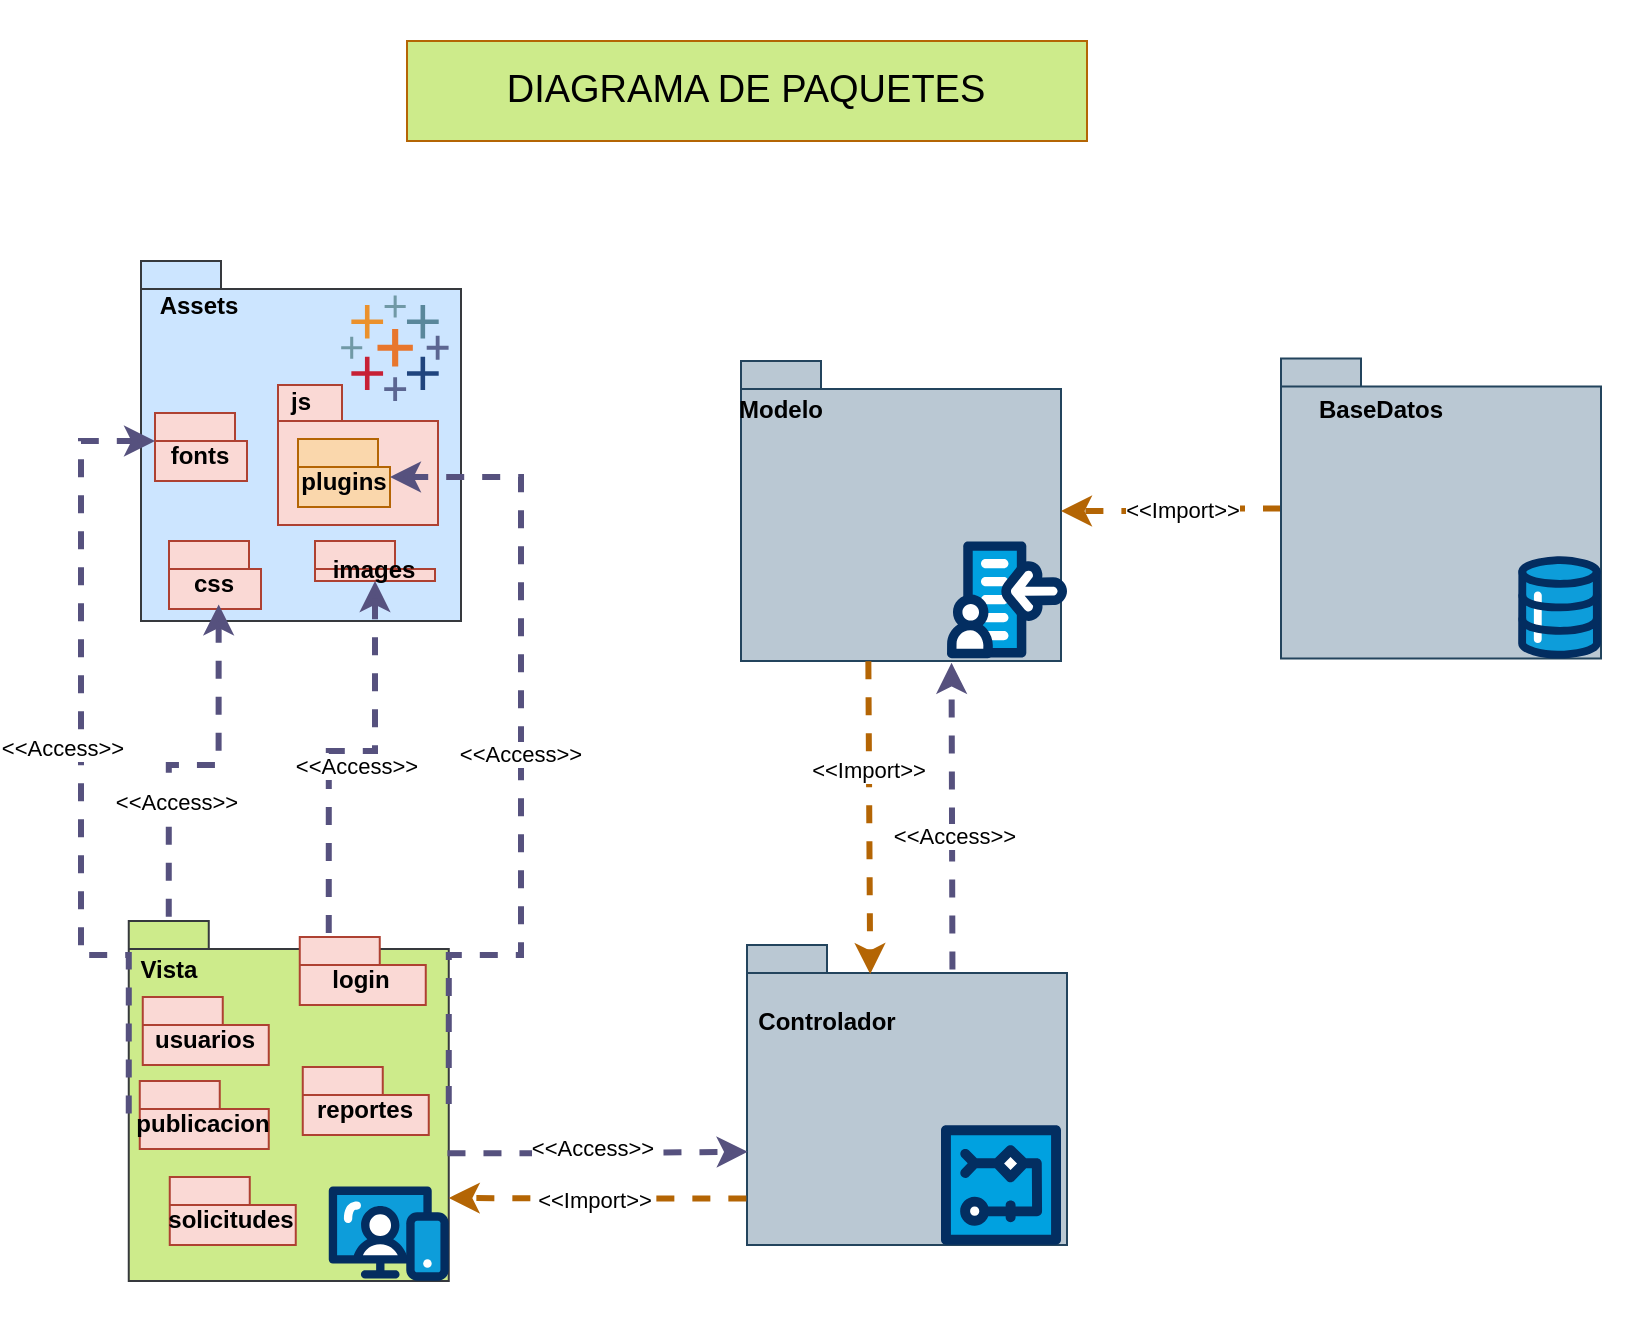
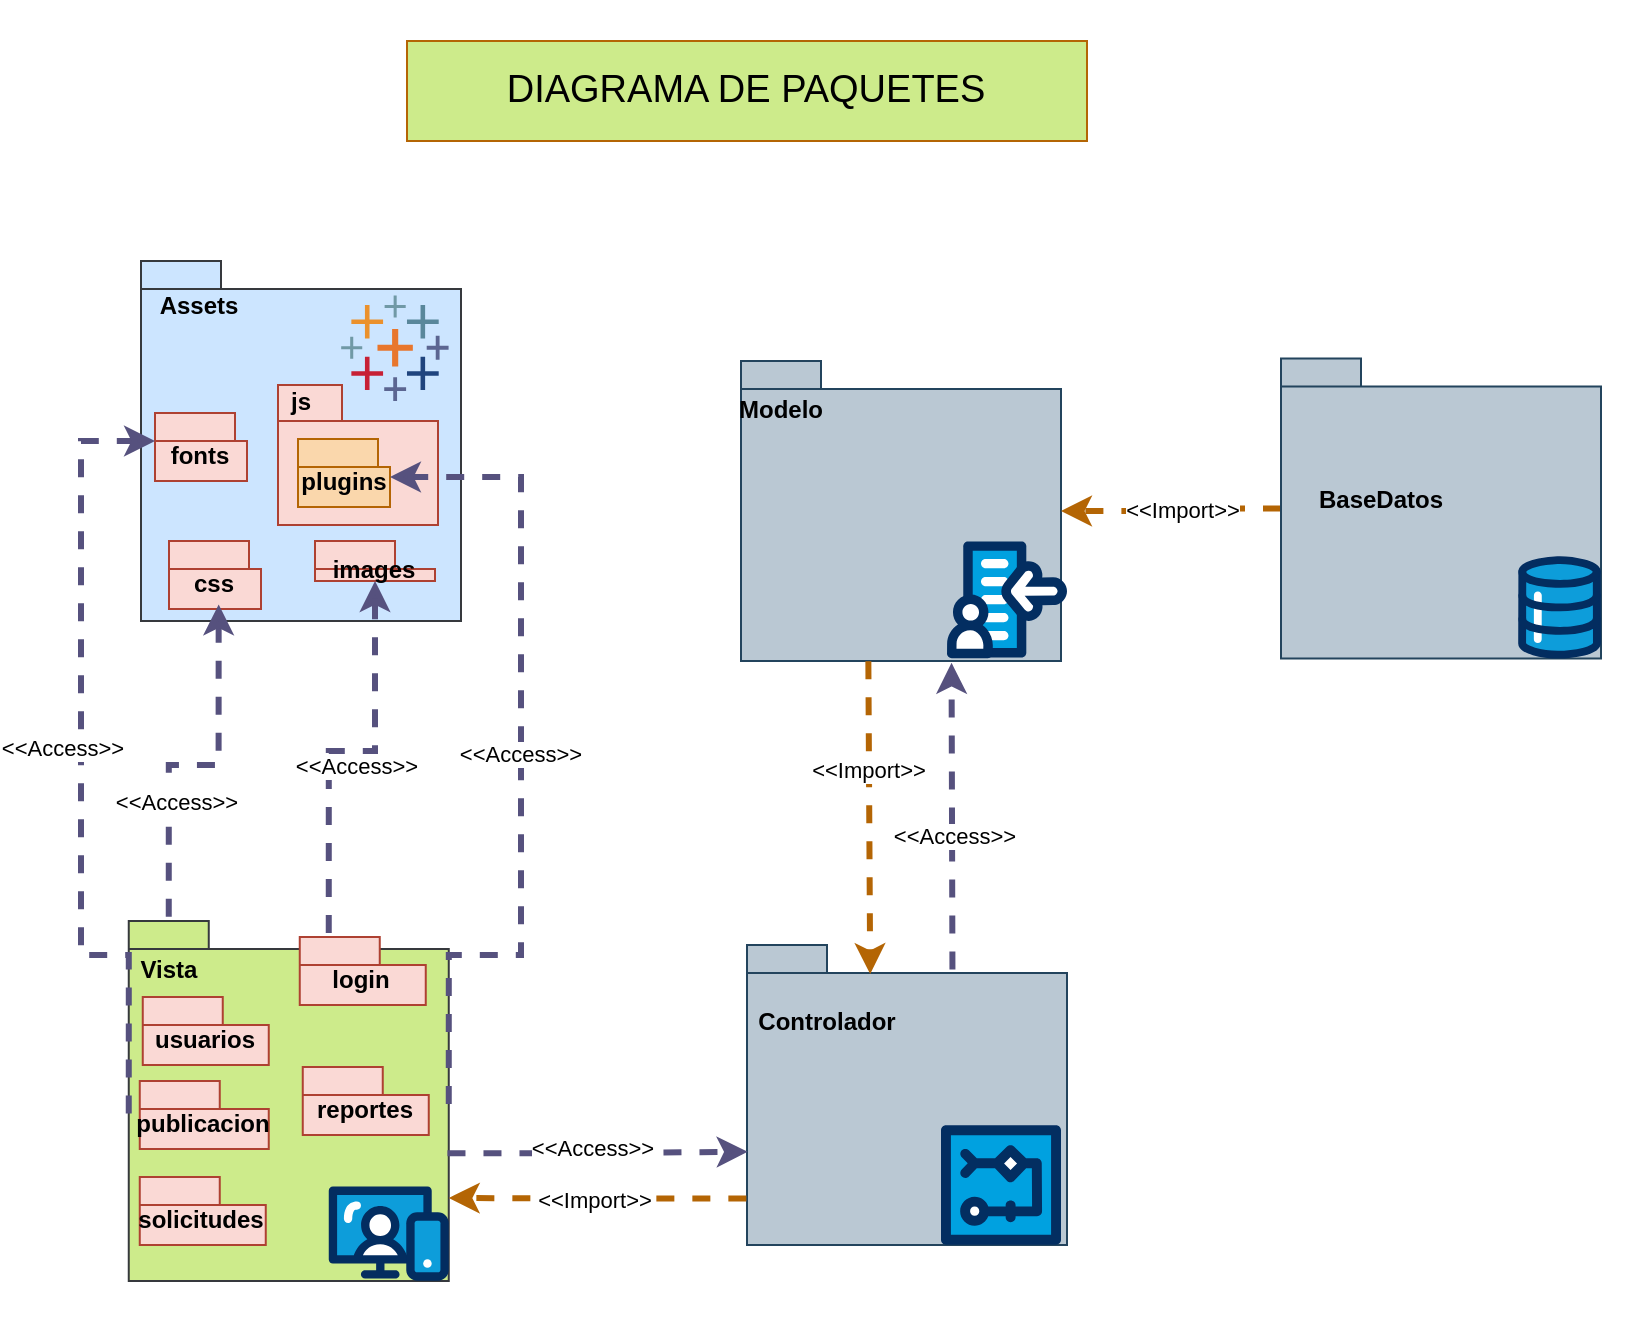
  <mxCell id="0" />
  <mxCell id="1" parent="0" />
  <mxCell id="2" value="" style="shape=folder;fontStyle=1;spacingTop=10;tabWidth=40;tabHeight=14;tabPosition=left;html=1;whiteSpace=wrap;fillColor=#cce5ff;strokeColor=#36393d;" vertex="1" parent="1"><mxGeometry x="50" y="130" width="160" height="180" as="geometry" /></mxCell>
  <mxCell id="3" value="&lt;font&gt;Assets&lt;/font&gt;" style="text;align=center;fontStyle=1;verticalAlign=middle;spacingLeft=3;spacingRight=3;strokeColor=none;rotatable=0;points=[[0,0.5],[1,0.5]];portConstraint=eastwest;html=1;fontColor=#000000;" vertex="1" parent="1"><mxGeometry x="38.5" y="140" width="80" height="26" as="geometry" /></mxCell>
  <mxCell id="4" value="&lt;div&gt;&lt;font&gt;fonts&lt;/font&gt;&lt;/div&gt;" style="shape=folder;fontStyle=1;spacingTop=10;tabWidth=40;tabHeight=14;tabPosition=left;html=1;whiteSpace=wrap;fillColor=#fad9d5;strokeColor=#ae4132;fontColor=#000000;" vertex="1" parent="1"><mxGeometry x="57" y="206" width="46" height="34" as="geometry" /></mxCell>
  <mxCell id="5" value="" style="shape=folder;fontStyle=1;spacingTop=10;tabWidth=32;tabHeight=18;tabPosition=left;html=1;whiteSpace=wrap;fillColor=#fad9d5;strokeColor=#ae4132;" vertex="1" parent="1"><mxGeometry x="118.5" y="192" width="80" height="70" as="geometry" /></mxCell>
  <mxCell id="6" value="&lt;div&gt;&lt;font color=&quot;#000000&quot;&gt;css&lt;/font&gt;&lt;/div&gt;" style="shape=folder;fontStyle=1;spacingTop=10;tabWidth=40;tabHeight=14;tabPosition=left;html=1;whiteSpace=wrap;fillColor=#fad9d5;strokeColor=#ae4132;" vertex="1" parent="1"><mxGeometry x="64" y="270" width="46" height="34" as="geometry" /></mxCell>
  <mxCell id="7" value="&lt;div&gt;&lt;font color=&quot;#000000&quot;&gt;images&lt;/font&gt;&lt;/div&gt;" style="shape=folder;fontStyle=1;spacingTop=10;tabWidth=40;tabHeight=14;tabPosition=left;html=1;whiteSpace=wrap;fillColor=#fad9d5;strokeColor=#ae4132;" vertex="1" parent="1"><mxGeometry x="137" y="270" width="60" height="20" as="geometry" /></mxCell>
  <mxCell id="8" value="&lt;div&gt;&lt;font color=&quot;#000000&quot;&gt;plugins&lt;/font&gt;&lt;/div&gt;" style="shape=folder;fontStyle=1;spacingTop=10;tabWidth=40;tabHeight=14;tabPosition=left;html=1;whiteSpace=wrap;fillColor=#fad7ac;strokeColor=#b46504;" vertex="1" parent="1"><mxGeometry x="128.5" y="219" width="46" height="34" as="geometry" /></mxCell>
  <mxCell id="9" value="js" style="text;align=center;fontStyle=1;verticalAlign=middle;spacingLeft=3;spacingRight=3;strokeColor=none;rotatable=0;points=[[0,0.5],[1,0.5]];portConstraint=eastwest;html=1;fontColor=#000000;" vertex="1" parent="1"><mxGeometry x="90" y="196" width="80" height="10" as="geometry" /></mxCell>
  <mxCell id="10" value="" style="shape=folder;fontStyle=1;spacingTop=10;tabWidth=40;tabHeight=14;tabPosition=left;html=1;whiteSpace=wrap;fillColor=#bac8d3;strokeColor=#23445d;" vertex="1" parent="1"><mxGeometry x="350" y="180" width="160" height="150" as="geometry" /></mxCell>
  <mxCell id="11" value="Modelo" style="text;align=center;fontStyle=1;verticalAlign=middle;spacingLeft=3;spacingRight=3;strokeColor=none;rotatable=0;points=[[0,0.5],[1,0.5]];portConstraint=eastwest;html=1;fontColor=#000000;" vertex="1" parent="1"><mxGeometry x="330" y="192" width="80" height="26" as="geometry" /></mxCell>
  <mxCell id="12" value="" style="shape=folder;fontStyle=1;spacingTop=10;tabWidth=40;tabHeight=14;tabPosition=left;html=1;whiteSpace=wrap;fillColor=#cdeb8b;strokeColor=#36393d;" vertex="1" parent="1"><mxGeometry x="43.88" y="460" width="160" height="180" as="geometry" /></mxCell>
  <mxCell id="13" value="Vista" style="text;align=center;fontStyle=1;verticalAlign=middle;spacingLeft=3;spacingRight=3;strokeColor=none;rotatable=0;points=[[0,0.5],[1,0.5]];portConstraint=eastwest;html=1;fontColor=#000000;" vertex="1" parent="1"><mxGeometry x="23.88" y="472" width="80" height="26" as="geometry" /></mxCell>
  <mxCell id="14" value="" style="shape=folder;fontStyle=1;spacingTop=10;tabWidth=40;tabHeight=14;tabPosition=left;html=1;whiteSpace=wrap;fillColor=#bac8d3;strokeColor=#23445d;" vertex="1" parent="1"><mxGeometry x="353" y="472" width="160" height="150" as="geometry" /></mxCell>
  <mxCell id="15" value="Controlador" style="text;align=center;fontStyle=1;verticalAlign=middle;spacingLeft=3;spacingRight=3;strokeColor=none;rotatable=0;points=[[0,0.5],[1,0.5]];portConstraint=eastwest;html=1;fontColor=#000000;" vertex="1" parent="1"><mxGeometry x="353" y="498" width="80" height="26" as="geometry" /></mxCell>
  <mxCell id="16" value="&lt;font style=&quot;font-size: 19px;&quot; color=&quot;#000000&quot;&gt;DIAGRAMA DE PAQUETES&lt;/font&gt;" style="html=1;whiteSpace=wrap;fillColor=#cdeb8b;strokeColor=#b46504;" vertex="1" parent="1"><mxGeometry x="183" y="20" width="340" height="50" as="geometry" /></mxCell>
  <mxCell id="17" value="&lt;div&gt;&lt;font&gt;usuarios&lt;/font&gt;&lt;/div&gt;" style="shape=folder;fontStyle=1;spacingTop=10;tabWidth=40;tabHeight=14;tabPosition=left;html=1;whiteSpace=wrap;fillColor=#fad9d5;strokeColor=#ae4132;fontColor=#000000;" vertex="1" parent="1"><mxGeometry x="50.88" y="498" width="63" height="34" as="geometry" /></mxCell>
  <mxCell id="18" value="&lt;div&gt;&lt;font&gt;login&lt;/font&gt;&lt;/div&gt;" style="shape=folder;fontStyle=1;spacingTop=10;tabWidth=40;tabHeight=14;tabPosition=left;html=1;whiteSpace=wrap;fillColor=#fad9d5;strokeColor=#ae4132;fontColor=#000000;" vertex="1" parent="1"><mxGeometry x="129.38" y="468" width="63" height="34" as="geometry" /></mxCell>
  <mxCell id="19" value="&lt;div&gt;&lt;font&gt;publicacion&lt;/font&gt;&lt;/div&gt;" style="shape=folder;fontStyle=1;spacingTop=10;tabWidth=40;tabHeight=14;tabPosition=left;html=1;whiteSpace=wrap;fillColor=#fad9d5;strokeColor=#ae4132;fontColor=#000000;" vertex="1" parent="1"><mxGeometry x="49.38" y="540" width="64.5" height="34" as="geometry" /></mxCell>
  <mxCell id="20" value="&lt;div&gt;&lt;font&gt;reportes&lt;/font&gt;&lt;/div&gt;" style="shape=folder;fontStyle=1;spacingTop=10;tabWidth=40;tabHeight=14;tabPosition=left;html=1;whiteSpace=wrap;fillColor=#fad9d5;strokeColor=#ae4132;fontColor=#000000;" vertex="1" parent="1"><mxGeometry x="130.88" y="533" width="63" height="34" as="geometry" /></mxCell>
- <mxCell id="21" value="&lt;div&gt;&lt;font&gt;solicitudes&lt;/font&gt;&lt;/div&gt;" style="shape=folder;fontStyle=1;spacingTop=10;tabWidth=40;tabHeight=14;tabPosition=left;html=1;whiteSpace=wrap;fillColor=#fad9d5;strokeColor=#ae4132;fontColor=#000000;" vertex="1" parent="1"><mxGeometry x="64.38" y="588" width="63" height="34" as="geometry" /></mxCell>
+ <mxCell id="21" value="&lt;div&gt;&lt;font&gt;solicitudes&lt;/font&gt;&lt;/div&gt;" style="shape=folder;fontStyle=1;spacingTop=10;tabWidth=40;tabHeight=14;tabPosition=left;html=1;whiteSpace=wrap;fillColor=#fad9d5;strokeColor=#ae4132;fontColor=#000000;" vertex="1" parent="1"><mxGeometry x="49.38" y="588" width="63" height="34" as="geometry" /></mxCell>
  <mxCell id="22" style="edgeStyle=orthogonalEdgeStyle;rounded=0;orthogonalLoop=1;jettySize=auto;html=1;entryX=0;entryY=0;entryDx=20;entryDy=0;entryPerimeter=0;dashed=1;exitX=0.54;exitY=0.933;exitDx=0;exitDy=0;exitPerimeter=0;strokeWidth=3;fillColor=#d0cee2;strokeColor=#56517e;startArrow=classic;startFill=1;endArrow=none;endFill=0;" edge="1" parent="1" source="6" target="12"><mxGeometry relative="1" as="geometry" /></mxCell>
  <mxCell id="23" value="&amp;lt;&amp;lt;Access&amp;gt;&amp;gt;" style="edgeLabel;html=1;align=center;verticalAlign=middle;resizable=0;points=[];" vertex="1" connectable="0" parent="22"><mxGeometry x="0.0" relative="1" as="geometry"><mxPoint x="-10" y="18" as="offset" /></mxGeometry></mxCell>
  <mxCell id="24" style="edgeStyle=orthogonalEdgeStyle;shape=connector;rounded=0;orthogonalLoop=1;jettySize=auto;html=1;entryX=0;entryY=0;entryDx=100;entryDy=14;entryPerimeter=0;dashed=1;strokeColor=#56517e;align=center;verticalAlign=middle;fontFamily=Helvetica;fontSize=11;fontColor=default;labelBackgroundColor=default;endArrow=none;strokeWidth=3;fillColor=#d0cee2;startArrow=classic;startFill=1;endFill=0;" edge="1" parent="1" source="7" target="12"><mxGeometry relative="1" as="geometry" /></mxCell>
  <mxCell id="25" value="&amp;lt;&amp;lt;Access&amp;gt;&amp;gt;" style="edgeLabel;html=1;align=center;verticalAlign=middle;resizable=0;points=[];fontFamily=Helvetica;fontSize=11;fontColor=default;labelBackgroundColor=default;" vertex="1" connectable="0" parent="24"><mxGeometry x="-0.31" y="-2" relative="1" as="geometry"><mxPoint x="-8" y="21" as="offset" /></mxGeometry></mxCell>
  <mxCell id="26" style="edgeStyle=orthogonalEdgeStyle;shape=connector;rounded=0;orthogonalLoop=1;jettySize=auto;html=1;entryX=0;entryY=0;entryDx=0;entryDy=97;entryPerimeter=0;dashed=1;strokeColor=#56517e;align=center;verticalAlign=middle;fontFamily=Helvetica;fontSize=11;fontColor=default;labelBackgroundColor=default;endArrow=none;exitX=0;exitY=0;exitDx=0;exitDy=14;exitPerimeter=0;strokeWidth=3;fillColor=#d0cee2;startArrow=classic;startFill=1;endFill=0;" edge="1" parent="1" source="4" target="12"><mxGeometry relative="1" as="geometry"><Array as="points"><mxPoint x="20" y="220" /><mxPoint x="20" y="477" /></Array></mxGeometry></mxCell>
  <mxCell id="27" value="&amp;lt;&amp;lt;Access&amp;gt;&amp;gt;" style="edgeLabel;html=1;align=center;verticalAlign=middle;resizable=0;points=[];fontFamily=Helvetica;fontSize=11;fontColor=default;labelBackgroundColor=default;" vertex="1" connectable="0" parent="26"><mxGeometry x="-0.083" relative="1" as="geometry"><mxPoint x="-10" y="8" as="offset" /></mxGeometry></mxCell>
  <mxCell id="28" style="shape=connector;rounded=0;orthogonalLoop=1;jettySize=auto;html=1;entryX=0;entryY=0;entryDx=160;entryDy=97;entryPerimeter=0;dashed=1;strokeColor=#56517e;align=center;verticalAlign=middle;fontFamily=Helvetica;fontSize=11;fontColor=default;labelBackgroundColor=default;endArrow=none;exitX=0;exitY=0;exitDx=46;exitDy=19;exitPerimeter=0;strokeWidth=3;fillColor=#d0cee2;startArrow=classic;startFill=1;endFill=0;edgeStyle=orthogonalEdgeStyle;" edge="1" parent="1" source="8" target="12"><mxGeometry relative="1" as="geometry"><Array as="points"><mxPoint x="240" y="238" /><mxPoint x="240" y="477" /></Array></mxGeometry></mxCell>
  <mxCell id="29" value="&amp;lt;&amp;lt;Access&amp;gt;&amp;gt;" style="edgeLabel;html=1;align=center;verticalAlign=middle;resizable=0;points=[];fontFamily=Helvetica;fontSize=11;fontColor=default;labelBackgroundColor=default;" vertex="1" connectable="0" parent="28"><mxGeometry x="-0.029" y="-1" relative="1" as="geometry"><mxPoint as="offset" /></mxGeometry></mxCell>
  <mxCell id="30" style="edgeStyle=orthogonalEdgeStyle;shape=connector;rounded=0;orthogonalLoop=1;jettySize=auto;html=1;entryX=0.002;entryY=0.689;entryDx=0;entryDy=0;entryPerimeter=0;dashed=1;strokeColor=#56517e;strokeWidth=3;align=center;verticalAlign=middle;fontFamily=Helvetica;fontSize=11;fontColor=default;labelBackgroundColor=default;startArrow=none;startFill=0;endArrow=classic;endFill=1;fillColor=#d0cee2;exitX=0.996;exitY=0.645;exitDx=0;exitDy=0;exitPerimeter=0;" edge="1" parent="1" source="12" target="14"><mxGeometry relative="1" as="geometry" /></mxCell>
  <mxCell id="31" value="&amp;lt;&amp;lt;Access&amp;gt;&amp;gt;" style="edgeLabel;html=1;align=center;verticalAlign=middle;resizable=0;points=[];fontFamily=Helvetica;fontSize=11;fontColor=default;labelBackgroundColor=default;" vertex="1" connectable="0" parent="30"><mxGeometry x="-0.211" y="-2" relative="1" as="geometry"><mxPoint x="13" y="-5" as="offset" /></mxGeometry></mxCell>
  <mxCell id="32" style="edgeStyle=orthogonalEdgeStyle;shape=connector;rounded=0;orthogonalLoop=1;jettySize=auto;html=1;entryX=0;entryY=0;entryDx=160;entryDy=138.5;entryPerimeter=0;dashed=1;strokeColor=#b46504;strokeWidth=3;align=center;verticalAlign=middle;fontFamily=Helvetica;fontSize=11;fontColor=default;labelBackgroundColor=default;startArrow=none;startFill=0;endArrow=classic;endFill=1;fillColor=#fad7ac;exitX=-0.002;exitY=0.845;exitDx=0;exitDy=0;exitPerimeter=0;" edge="1" parent="1" source="14" target="12"><mxGeometry relative="1" as="geometry" /></mxCell>
  <mxCell id="33" value="&amp;lt;&amp;lt;Import&amp;gt;&amp;gt;" style="edgeLabel;html=1;align=center;verticalAlign=middle;resizable=0;points=[];fontFamily=Helvetica;fontSize=11;fontColor=default;labelBackgroundColor=default;" vertex="1" connectable="0" parent="32"><mxGeometry x="0.104" y="1" relative="1" as="geometry"><mxPoint x="6" as="offset" /></mxGeometry></mxCell>
  <mxCell id="34" style="shape=connector;rounded=0;orthogonalLoop=1;jettySize=auto;html=1;entryX=0.385;entryY=0.097;entryDx=0;entryDy=0;entryPerimeter=0;dashed=1;strokeColor=#b46504;strokeWidth=3;align=center;verticalAlign=middle;fontFamily=Helvetica;fontSize=11;fontColor=default;labelBackgroundColor=default;startArrow=none;startFill=0;endArrow=classic;endFill=1;fillColor=#fad7ac;exitX=0.398;exitY=1.001;exitDx=0;exitDy=0;exitPerimeter=0;" edge="1" parent="1" source="10" target="14"><mxGeometry relative="1" as="geometry" /></mxCell>
  <mxCell id="35" value="&amp;lt;&amp;lt;Import&amp;gt;&amp;gt;" style="edgeLabel;html=1;align=center;verticalAlign=middle;resizable=0;points=[];fontFamily=Helvetica;fontSize=11;fontColor=default;labelBackgroundColor=default;" vertex="1" connectable="0" parent="34"><mxGeometry x="-0.306" relative="1" as="geometry"><mxPoint as="offset" /></mxGeometry></mxCell>
  <mxCell id="36" style="shape=connector;rounded=0;orthogonalLoop=1;jettySize=auto;html=1;entryX=0.658;entryY=1.006;entryDx=0;entryDy=0;entryPerimeter=0;dashed=1;strokeColor=#56517e;strokeWidth=3;align=center;verticalAlign=middle;fontFamily=Helvetica;fontSize=11;fontColor=default;labelBackgroundColor=default;startArrow=none;startFill=0;endArrow=classic;endFill=1;fillColor=#d0cee2;exitX=0.642;exitY=0.082;exitDx=0;exitDy=0;exitPerimeter=0;" edge="1" parent="1" source="14" target="10"><mxGeometry relative="1" as="geometry" /></mxCell>
  <mxCell id="37" value="&amp;lt;&amp;lt;Access&amp;gt;&amp;gt;" style="edgeLabel;html=1;align=center;verticalAlign=middle;resizable=0;points=[];fontFamily=Helvetica;fontSize=11;fontColor=default;labelBackgroundColor=default;" vertex="1" connectable="0" parent="36"><mxGeometry x="-0.13" y="-1" relative="1" as="geometry"><mxPoint as="offset" /></mxGeometry></mxCell>
  <mxCell id="38" style="edgeStyle=orthogonalEdgeStyle;shape=connector;rounded=0;orthogonalLoop=1;jettySize=auto;html=1;dashed=1;strokeColor=#b46504;strokeWidth=3;align=center;verticalAlign=middle;fontFamily=Helvetica;fontSize=11;fontColor=default;labelBackgroundColor=default;startArrow=none;startFill=0;endArrow=classic;endFill=1;fillColor=#fad7ac;" edge="1" parent="1" source="40" target="10"><mxGeometry relative="1" as="geometry" /></mxCell>
  <mxCell id="39" value="&amp;lt;&amp;lt;Import&amp;gt;&amp;gt;" style="edgeLabel;html=1;align=center;verticalAlign=middle;resizable=0;points=[];fontFamily=Helvetica;fontSize=11;fontColor=default;labelBackgroundColor=default;" vertex="1" connectable="0" parent="38"><mxGeometry x="0.045" y="1" relative="1" as="geometry"><mxPoint x="7" y="-2" as="offset" /></mxGeometry></mxCell>
  <mxCell id="40" value="" style="shape=folder;fontStyle=1;spacingTop=10;tabWidth=40;tabHeight=14;tabPosition=left;html=1;whiteSpace=wrap;fillColor=#bac8d3;strokeColor=#23445d;" vertex="1" parent="1"><mxGeometry x="620" y="178.8" width="160" height="150" as="geometry" /></mxCell>
- <mxCell id="41" value="BaseDatos" style="text;align=center;fontStyle=1;verticalAlign=middle;spacingLeft=3;spacingRight=3;strokeColor=none;rotatable=0;points=[[0,0.5],[1,0.5]];portConstraint=eastwest;html=1;fontColor=#000000;" vertex="1" parent="1"><mxGeometry x="630" y="192" width="80" height="26" as="geometry" /></mxCell>
+ <mxCell id="41" value="BaseDatos" style="text;align=center;fontStyle=1;verticalAlign=middle;spacingLeft=3;spacingRight=3;strokeColor=none;rotatable=0;points=[[0,0.5],[1,0.5]];portConstraint=eastwest;html=1;fontColor=#000000;" vertex="1" parent="1"><mxGeometry x="630" y="237" width="80" height="26" as="geometry" /></mxCell>
  <mxCell id="42" value="" style="verticalLabelPosition=bottom;aspect=fixed;html=1;shape=mxgraph.salesforce.data;fontFamily=Helvetica;fontSize=11;labelBackgroundColor=default;fillColor=#fad9d5;strokeColor=#ae4132;" vertex="1" parent="1"><mxGeometry x="738.53" y="277.6" width="41.47" height="51.2" as="geometry" /></mxCell>
  <mxCell id="43" value="" style="verticalLabelPosition=bottom;aspect=fixed;html=1;shape=mxgraph.salesforce.web;fontFamily=Helvetica;fontSize=11;fontColor=default;labelBackgroundColor=default;" vertex="1" parent="1"><mxGeometry x="143.88" y="592.6" width="60" height="47.4" as="geometry" /></mxCell>
  <mxCell id="44" value="" style="verticalLabelPosition=bottom;aspect=fixed;html=1;shape=mxgraph.salesforce.analytics;fontFamily=Helvetica;fontSize=11;fontColor=default;labelBackgroundColor=default;" vertex="1" parent="1"><mxGeometry x="150" y="147.2" width="53.88" height="52.8" as="geometry" /></mxCell>
  <mxCell id="45" value="" style="verticalLabelPosition=bottom;aspect=fixed;html=1;shape=mxgraph.salesforce.work_com;fontFamily=Helvetica;fontSize=11;fontColor=default;labelBackgroundColor=default;" vertex="1" parent="1"><mxGeometry x="453" y="270" width="60" height="58.8" as="geometry" /></mxCell>
  <mxCell id="46" value="" style="verticalLabelPosition=bottom;aspect=fixed;html=1;shape=mxgraph.salesforce.workflow;fontFamily=Helvetica;fontSize=11;fontColor=default;labelBackgroundColor=default;" vertex="1" parent="1"><mxGeometry x="450" y="562" width="60" height="60" as="geometry" /></mxCell>
